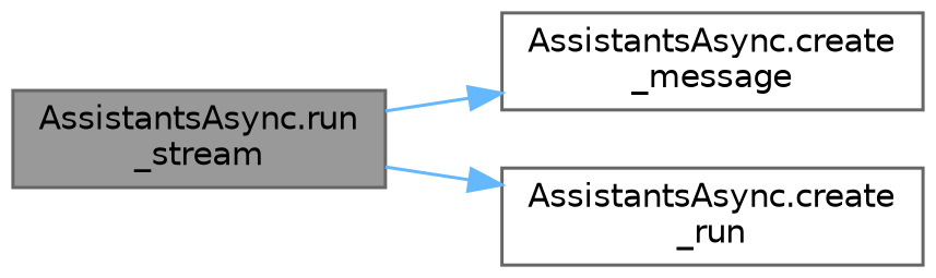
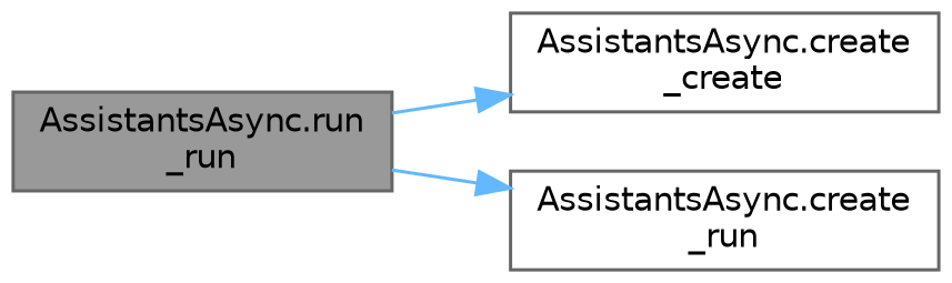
  digraph {
    rankdir=LR
    node [color=grey40 fillcolor=white fontname=Helvetica fontsize=10 shape=box style=filled]
    edge [color=steelblue1 fontname=Helvetica fontsize=10 labelfontname=Helvetica labelfontsize=10 style=solid]
-   n1 [color=gray40 fillcolor=grey60 fontcolor=black height=0.2 label="AssistantsAsync.run\l_stream" width=0.4]
-   n2 [height=0.2 label="AssistantsAsync.create\l_message" width=0.4]
+   n1 [color=gray40 fillcolor=grey60 fontcolor=black height=0.2 label="AssistantsAsync.run\l_run" width=0.4]
+   n2 [height=0.2 label="AssistantsAsync.create\l_create" width=0.4]
    n3 [height=0.2 label="AssistantsAsync.create\l_run" width=0.4]
    n1 -> n2
    n1 -> n3
  }
